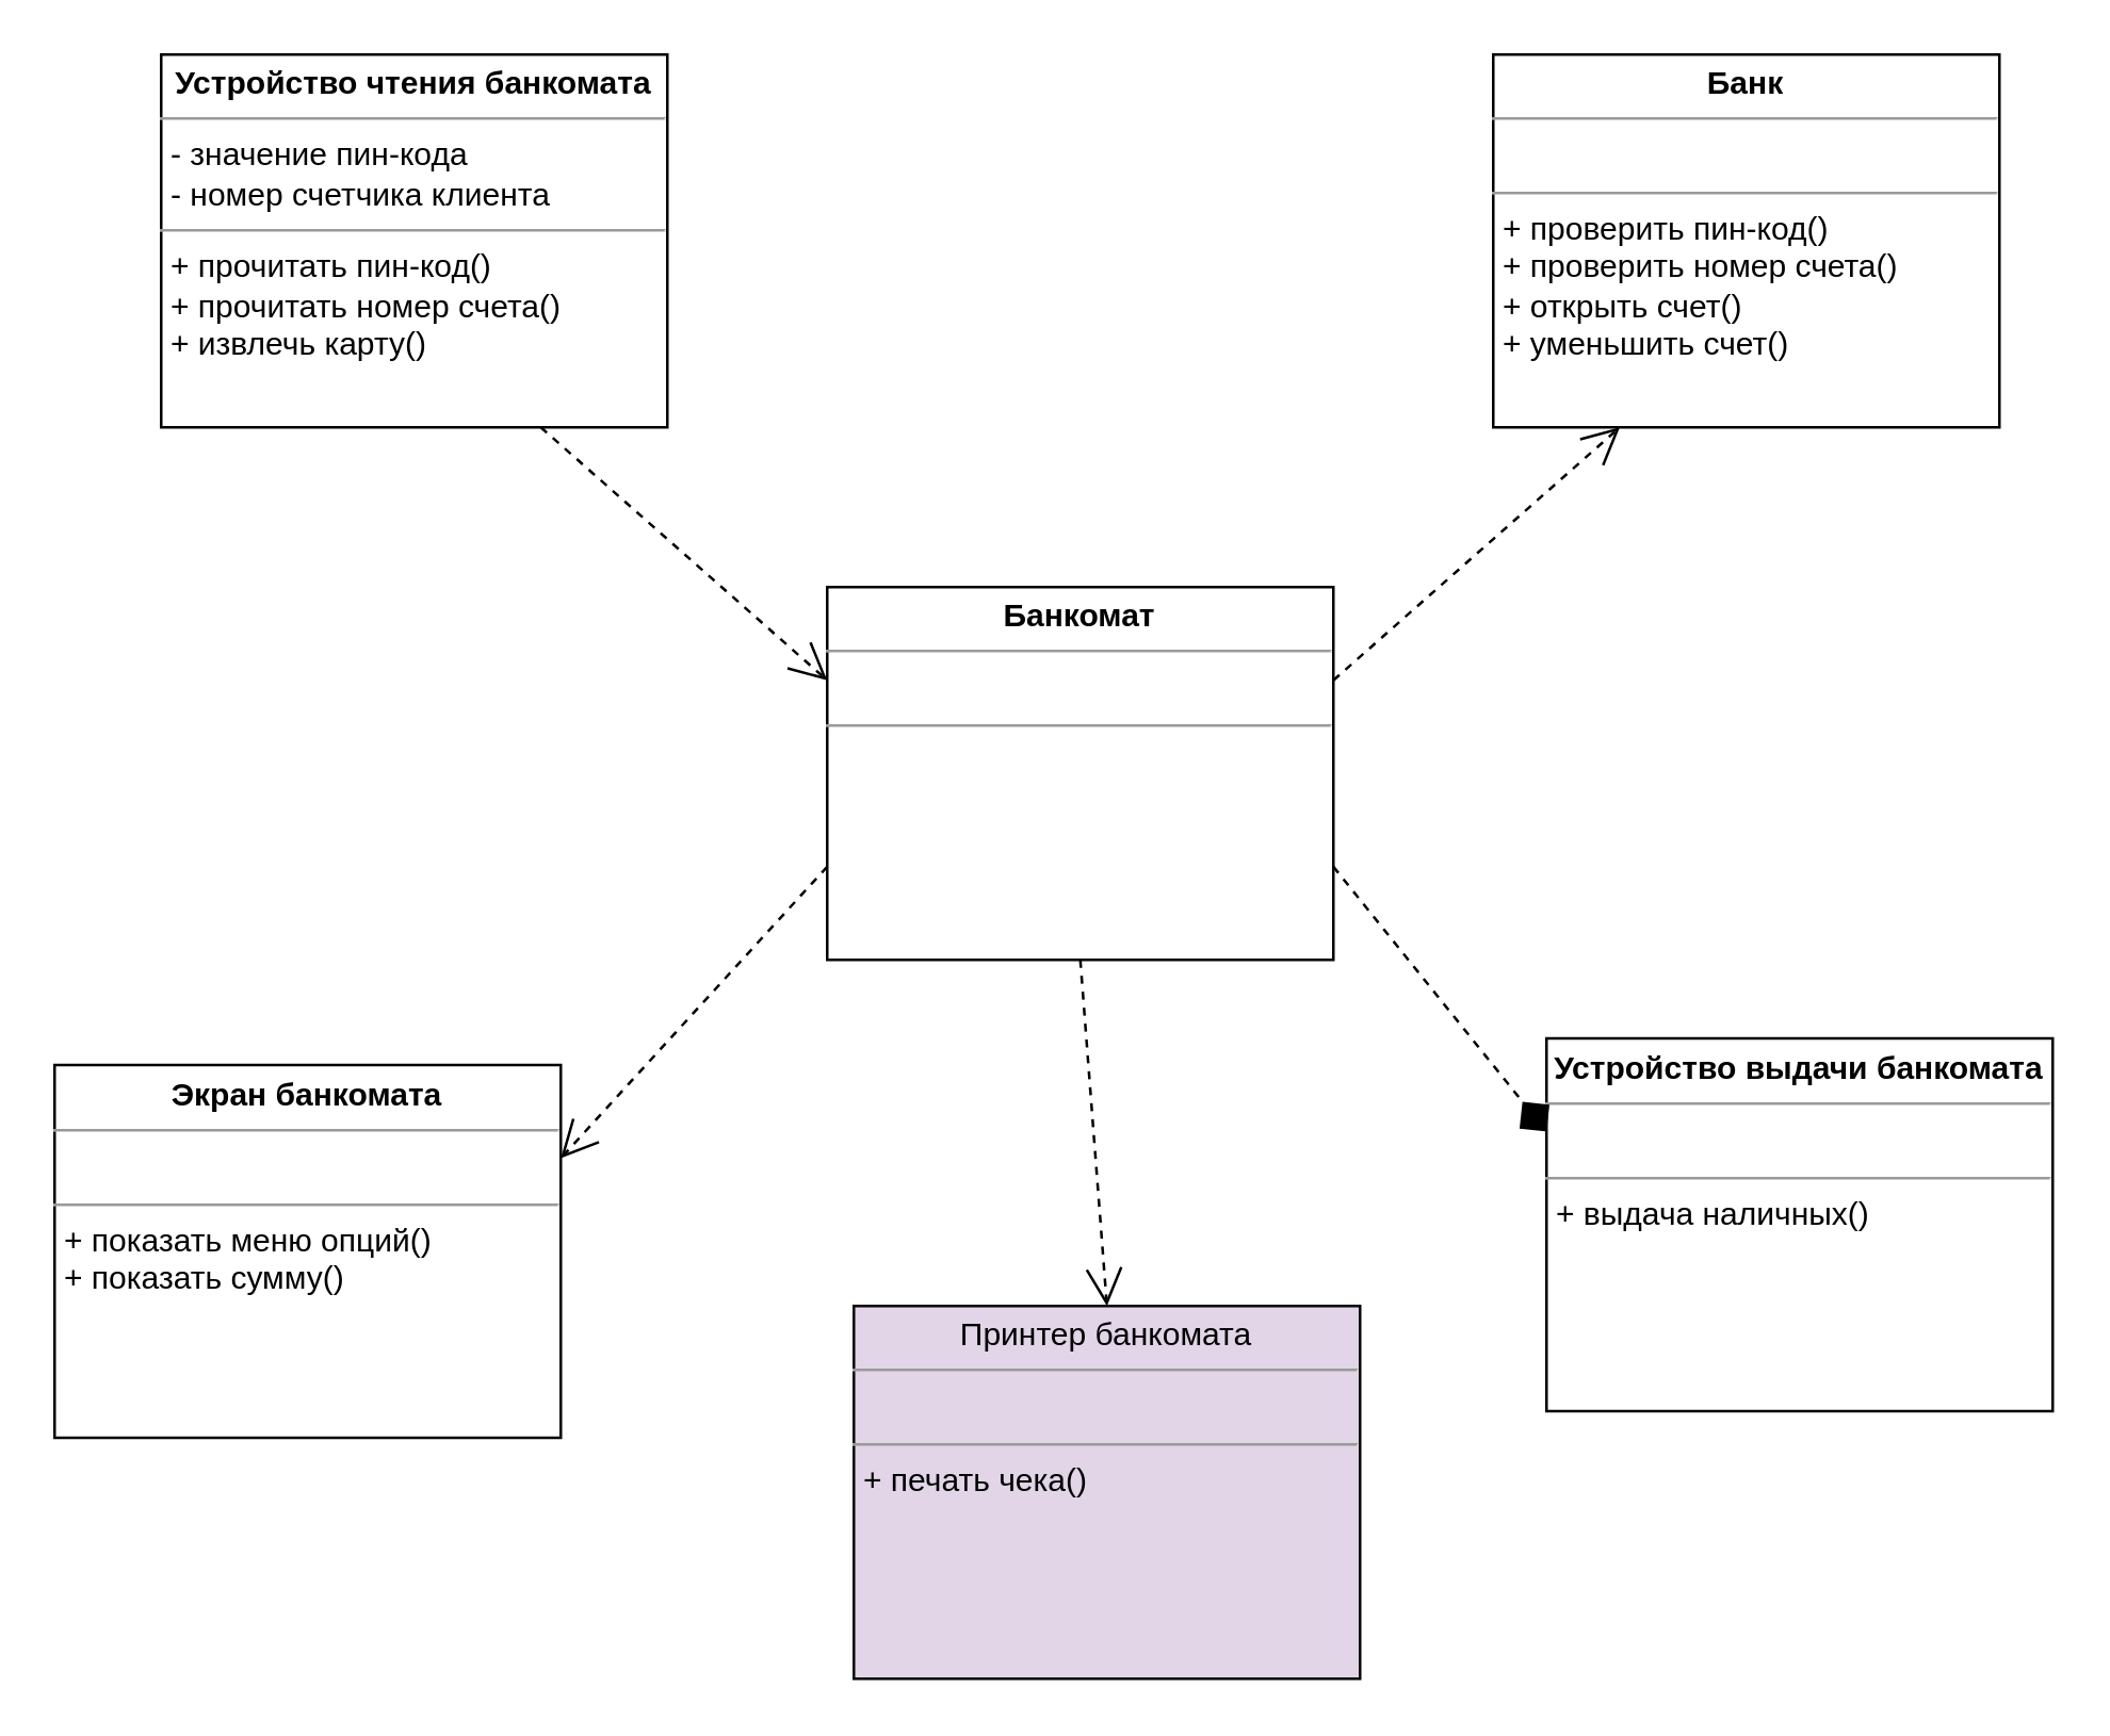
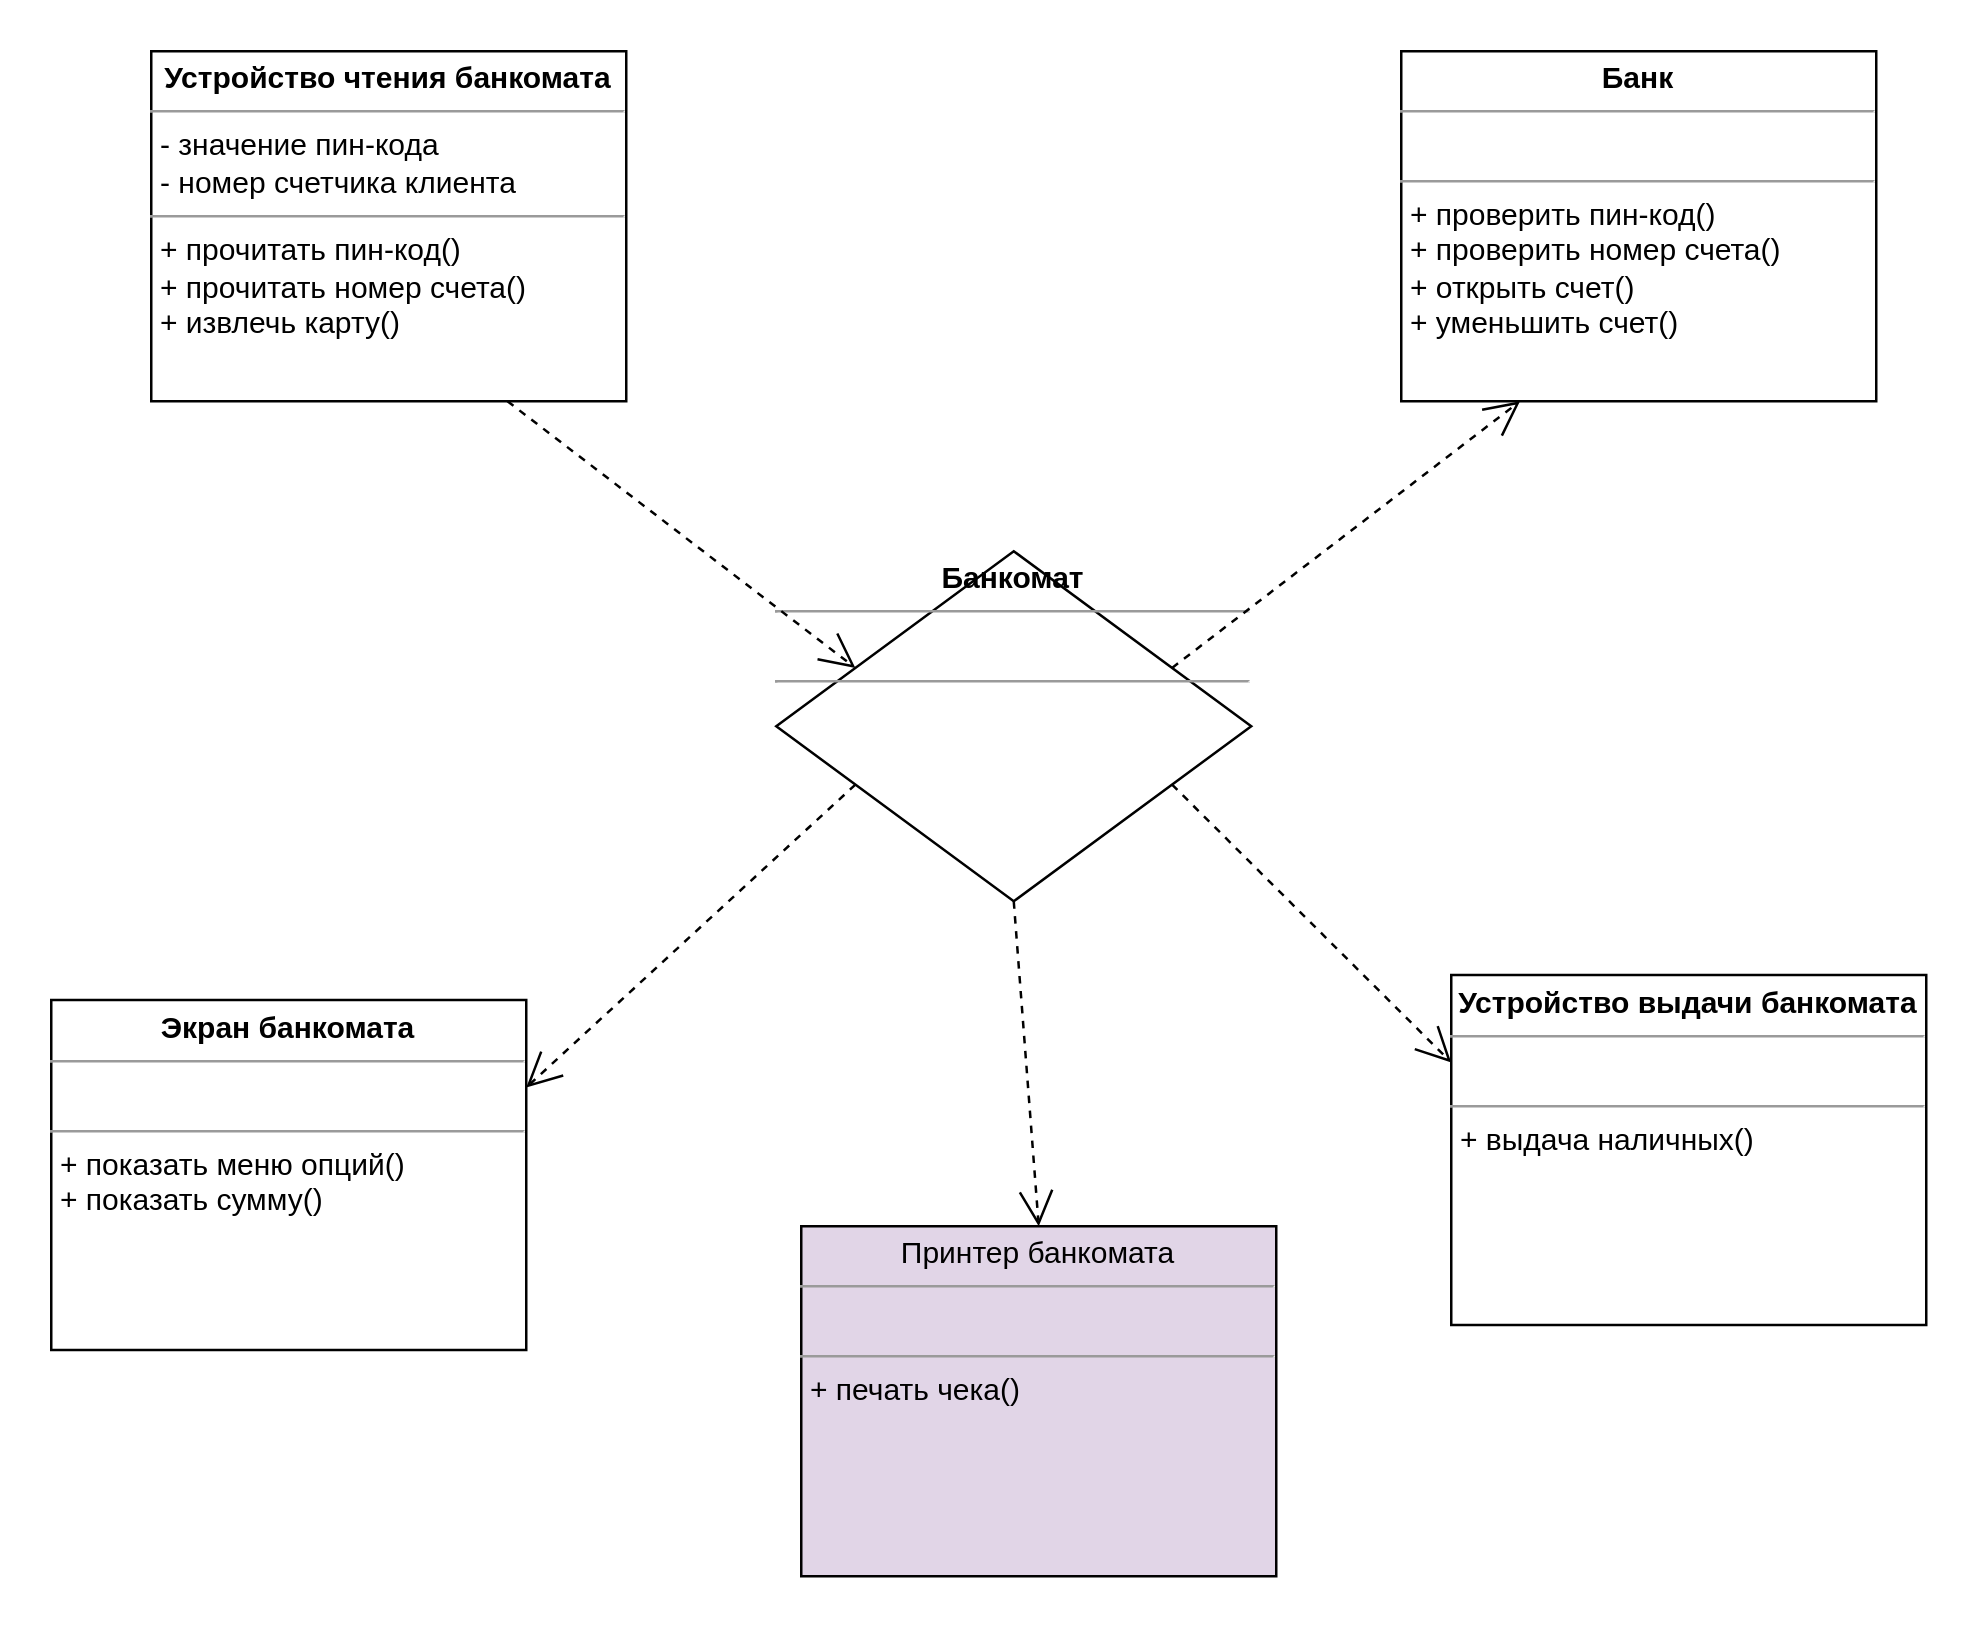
  <mxCell id="0" />
  <mxCell id="1" parent="0" />
  <mxCell id="2" value="&lt;p style=&quot;margin: 0px ; margin-top: 4px ; text-align: center&quot;&gt;&lt;b&gt;Устройство выдачи банкомата&lt;/b&gt;&lt;/p&gt;&lt;hr size=&quot;1&quot;&gt;&lt;p style=&quot;margin: 0px ; margin-left: 4px&quot;&gt;&lt;br&gt;&lt;/p&gt;&lt;hr size=&quot;1&quot;&gt;&lt;p style=&quot;margin: 0px ; margin-left: 4px&quot;&gt;+ выдача наличных()&lt;br&gt;&lt;/p&gt;" style="verticalAlign=top;align=left;overflow=fill;fontSize=12;fontFamily=Helvetica;html=1;rounded=0;shadow=0;comic=0;labelBackgroundColor=none;strokeWidth=1" parent="1" vertex="1"><mxGeometry x="580" y="389.5" width="190" height="140" as="geometry" /></mxCell>
  <mxCell id="3" value="&lt;p style=&quot;margin: 0px ; margin-top: 4px ; text-align: center&quot;&gt;&lt;b&gt;Экран банкомата&lt;/b&gt;&lt;/p&gt;&lt;hr size=&quot;1&quot;&gt;&lt;p style=&quot;margin: 0px ; margin-left: 4px&quot;&gt;&lt;br&gt;&lt;/p&gt;&lt;hr size=&quot;1&quot;&gt;&lt;p style=&quot;margin: 0px ; margin-left: 4px&quot;&gt;+ показать меню опций()&lt;br&gt;&lt;/p&gt;&lt;p style=&quot;margin: 0px ; margin-left: 4px&quot;&gt;+ показать сумму()&lt;/p&gt;&lt;p style=&quot;margin: 0px ; margin-left: 4px&quot;&gt;&lt;br&gt;&lt;/p&gt;" style="verticalAlign=top;align=left;overflow=fill;fontSize=12;fontFamily=Helvetica;html=1;rounded=0;shadow=0;comic=0;labelBackgroundColor=none;strokeWidth=1" parent="1" vertex="1"><mxGeometry x="20" y="399.5" width="190" height="140" as="geometry" /></mxCell>
  <mxCell id="4" value="&lt;p style=&quot;margin: 0px ; margin-top: 4px ; text-align: center&quot;&gt;&lt;b&gt;Устройство чтения банкомата&lt;/b&gt;&lt;/p&gt;&lt;hr size=&quot;1&quot;&gt;&lt;p style=&quot;margin: 0px ; margin-left: 4px&quot;&gt;- значение пин-кода&amp;nbsp;&lt;br&gt;- номер счетчика клиента&lt;/p&gt;&lt;hr size=&quot;1&quot;&gt;&lt;p style=&quot;margin: 0px ; margin-left: 4px&quot;&gt;+ прочитать пин-код()&lt;br&gt;+ прочитать номер счета()&lt;/p&gt;&lt;p style=&quot;margin: 0px ; margin-left: 4px&quot;&gt;+ извлечь карту()&lt;/p&gt;&lt;p style=&quot;margin: 0px ; margin-left: 4px&quot;&gt;&lt;br&gt;&lt;/p&gt;" style="verticalAlign=top;align=left;overflow=fill;fontSize=12;fontFamily=Helvetica;html=1;rounded=0;shadow=0;comic=0;labelBackgroundColor=none;strokeWidth=1" parent="1" vertex="1"><mxGeometry x="60" y="20" width="190" height="140" as="geometry" /></mxCell>
  <mxCell id="5" value="&lt;p style=&quot;margin: 0px ; margin-top: 4px ; text-align: center&quot;&gt;&lt;b&gt;Банк&lt;/b&gt;&lt;/p&gt;&lt;hr size=&quot;1&quot;&gt;&lt;p style=&quot;margin: 0px ; margin-left: 4px&quot;&gt;&lt;br&gt;&lt;/p&gt;&lt;hr size=&quot;1&quot;&gt;&lt;p style=&quot;margin: 0px ; margin-left: 4px&quot;&gt;+ проверить пин-код()&lt;br&gt;+ проверить номер счета()&lt;/p&gt;&lt;p style=&quot;margin: 0px ; margin-left: 4px&quot;&gt;+ открыть счет()&lt;/p&gt;&lt;p style=&quot;margin: 0px ; margin-left: 4px&quot;&gt;+ уменьшить счет()&lt;/p&gt;&lt;p style=&quot;margin: 0px ; margin-left: 4px&quot;&gt;&lt;br&gt;&lt;/p&gt;" style="verticalAlign=top;align=left;overflow=fill;fontSize=12;fontFamily=Helvetica;html=1;rounded=0;shadow=0;comic=0;labelBackgroundColor=none;strokeWidth=1" parent="1" vertex="1"><mxGeometry x="560" y="20" width="190" height="140" as="geometry" /></mxCell>
- <mxCell id="6" value="&lt;p style=&quot;margin: 0px ; margin-top: 4px ; text-align: center&quot;&gt;&lt;b&gt;Банкомат&lt;/b&gt;&lt;/p&gt;&lt;hr size=&quot;1&quot;&gt;&lt;p style=&quot;margin: 0px ; margin-left: 4px&quot;&gt;&lt;br&gt;&lt;/p&gt;&lt;hr size=&quot;1&quot;&gt;&lt;p style=&quot;margin: 0px ; margin-left: 4px&quot;&gt;&lt;br&gt;&lt;/p&gt;" style="verticalAlign=top;align=left;overflow=fill;fontSize=12;fontFamily=Helvetica;html=1;rounded=0;shadow=0;comic=0;labelBackgroundColor=none;strokeWidth=1" parent="1" vertex="1"><mxGeometry x="310" y="220" width="190" height="140" as="geometry" /></mxCell>
+ <mxCell id="6" value="&lt;p style=&quot;margin: 0px ; margin-top: 4px ; text-align: center&quot;&gt;&lt;b&gt;Банкомат&lt;/b&gt;&lt;/p&gt;&lt;hr size=&quot;1&quot;&gt;&lt;p style=&quot;margin: 0px ; margin-left: 4px&quot;&gt;&lt;br&gt;&lt;/p&gt;&lt;hr size=&quot;1&quot;&gt;&lt;p style=&quot;margin: 0px ; margin-left: 4px&quot;&gt;&lt;br&gt;&lt;/p&gt;" style="rhombus;verticalAlign=top;align=left;overflow=fill;fontSize=12;fontFamily=Helvetica;html=1;shadow=0;comic=0;labelBackgroundColor=none;strokeWidth=1;" parent="1" vertex="1"><mxGeometry x="310" y="220" width="190" height="140" as="geometry" /></mxCell>
  <mxCell id="7" value="&lt;p style=&quot;margin: 0px ; margin-top: 4px ; text-align: center&quot;&gt;Принтер банкомата&lt;/p&gt;&lt;hr size=&quot;1&quot;&gt;&lt;p style=&quot;margin: 0px ; margin-left: 4px&quot;&gt;&lt;br&gt;&lt;/p&gt;&lt;hr size=&quot;1&quot;&gt;&lt;p style=&quot;margin: 0px ; margin-left: 4px&quot;&gt;+ печать чека()&lt;br&gt;&lt;/p&gt;" style="verticalAlign=top;align=left;overflow=fill;fontSize=12;fontFamily=Helvetica;html=1;rounded=0;shadow=0;comic=0;labelBackgroundColor=none;strokeWidth=1;fillColor=#e1d5e7;" parent="1" vertex="1"><mxGeometry x="320" y="490" width="190" height="140" as="geometry" /></mxCell>
  <mxCell id="8" value="&lt;br&gt;" style="endArrow=open;endSize=12;dashed=1;html=1;entryX=0;entryY=0.25;entryDx=0;entryDy=0;exitX=0.75;exitY=1;exitDx=0;exitDy=0;" edge="1" parent="1" source="4" target="6"><mxGeometry x="0.188" y="-10" width="160" relative="1" as="geometry"><mxPoint x="115" y="210" as="sourcePoint" /><mxPoint x="275" y="210" as="targetPoint" /><mxPoint as="offset" /></mxGeometry></mxCell>
  <mxCell id="9" value="&lt;br&gt;" style="endArrow=open;endSize=12;dashed=1;html=1;entryX=1;entryY=0.25;entryDx=0;entryDy=0;exitX=0;exitY=0.75;exitDx=0;exitDy=0;" edge="1" parent="1" source="6" target="3"><mxGeometry x="0.188" y="-10" width="160" relative="1" as="geometry"><mxPoint x="270" y="440" as="sourcePoint" /><mxPoint x="310" y="390" as="targetPoint" /><mxPoint as="offset" /></mxGeometry></mxCell>
  <mxCell id="10" value="&lt;br&gt;" style="endArrow=open;endSize=12;dashed=1;html=1;entryX=0.5;entryY=0;entryDx=0;entryDy=0;exitX=0.5;exitY=1;exitDx=0;exitDy=0;" edge="1" parent="1" source="6" target="7"><mxGeometry x="0.188" y="-10" width="160" relative="1" as="geometry"><mxPoint x="395" y="360" as="sourcePoint" /><mxPoint x="502.5" y="455" as="targetPoint" /><mxPoint as="offset" /></mxGeometry></mxCell>
- <mxCell id="11" value="&lt;br&gt;" style="endArrow=diamond;endSize=12;dashed=1;html=1;entryX=0;entryY=0.25;entryDx=0;entryDy=0;exitX=1;exitY=0.75;exitDx=0;exitDy=0;" edge="1" parent="1" source="6" target="2"><mxGeometry x="0.188" y="-10" width="160" relative="1" as="geometry"><mxPoint x="547.5" y="290" as="sourcePoint" /><mxPoint x="655" y="385" as="targetPoint" /><mxPoint as="offset" /></mxGeometry></mxCell>
+ <mxCell id="11" value="&lt;br&gt;" style="endArrow=open;endSize=12;dashed=1;html=1;entryX=0;entryY=0.25;entryDx=0;entryDy=0;exitX=1;exitY=0.75;exitDx=0;exitDy=0;" edge="1" parent="1" source="6" target="2"><mxGeometry x="0.188" y="-10" width="160" relative="1" as="geometry"><mxPoint x="547.5" y="290" as="sourcePoint" /><mxPoint x="655" y="385" as="targetPoint" /><mxPoint as="offset" /></mxGeometry></mxCell>
  <mxCell id="12" value="&lt;br&gt;" style="endArrow=open;endSize=12;dashed=1;html=1;entryX=0.25;entryY=1;entryDx=0;entryDy=0;exitX=1;exitY=0.25;exitDx=0;exitDy=0;" edge="1" parent="1" source="6" target="5"><mxGeometry x="0.188" y="-10" width="160" relative="1" as="geometry"><mxPoint x="560" y="242.5" as="sourcePoint" /><mxPoint x="667.5" y="337.5" as="targetPoint" /><mxPoint as="offset" /></mxGeometry></mxCell>
